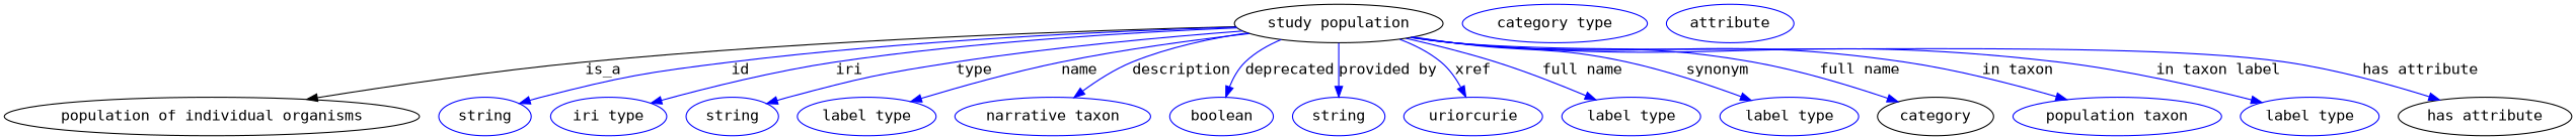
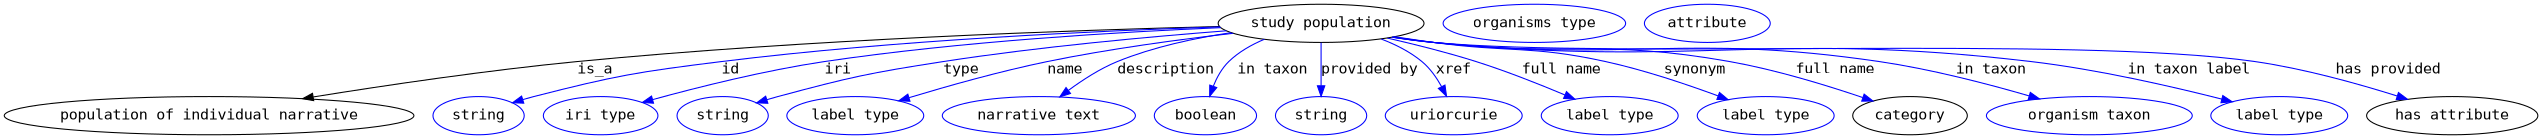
  digraph {
    fontname="DejaVu Sans Mono"
    node [fontname="DejaVu Sans Mono" color=blue]
    edge [fontname="DejaVu Sans Mono" color=blue style=solid]
    n1 [height=0.5 label="study population" width=2.4734 color=""]
-   "population of individual organisms" [height=0.5 width=4.7662 color=""]
+   "population of individual organisms" [height=0.5 width=4.7662 label="population of individual narrative" color=""]
    n3 [height=0.5 label=string width=1.0652]
    n4 [height=0.5 label="iri type" width=1.2277]
    n5 [height=0.5 label=string width=1.0652]
    n6 [height=0.5 label="label type" width=1.5707]
-   n7 [height=0.5 label="narrative taxon" width=2.0943]
+   n7 [height=0.5 label="narrative text" width=2.0943]
    n8 [height=0.5 label=boolean width=1.2999]
    n9 [height=0.5 label=string width=1.0652]
    n10 [height=0.5 label=uriorcurie width=1.5887]
    n11 [height=0.5 label="label type" width=1.5707]
    n12 [height=0.5 label="label type" width=1.5707]
    category [height=0.5 width=1.4263 color=""]
-   n14 [height=0.5 label="population taxon" width=2.3109]
+   n14 [height=0.5 label="organism taxon" width=2.3109]
    n15 [height=0.5 label="label type" width=1.5707]
    "has attribute" [height=0.5 width=1.9859 color=""]
-   n17 [height=0.5 label="category type" width=2.0762]
+   n17 [height=0.5 label="organisms type" width=2.0762]
    n18 [height=0.5 label=attribute width=1.4443]
    n1 -> "population of individual organisms" [label=is_a color="" style=""]
    n1 -> n3 [label=id]
    n1 -> n4 [label=iri]
    n1 -> n5 [label=type]
    n1 -> n6 [label=name]
    n1 -> n7 [label=description]
-   n1 -> n8 [label=deprecated]
+   n1 -> n8 [label="in taxon"]
    n1 -> n9 [label="provided by"]
    n1 -> n10 [label=xref]
    n1 -> n11 [label="full name"]
    n1 -> n12 [label=synonym]
    n1 -> category [label="full name"]
    n1 -> n14 [label="in taxon"]
    n1 -> n15 [label="in taxon label"]
-   n1 -> "has attribute" [label="has attribute"]
+   n1 -> "has attribute" [label="has provided"]
  }
